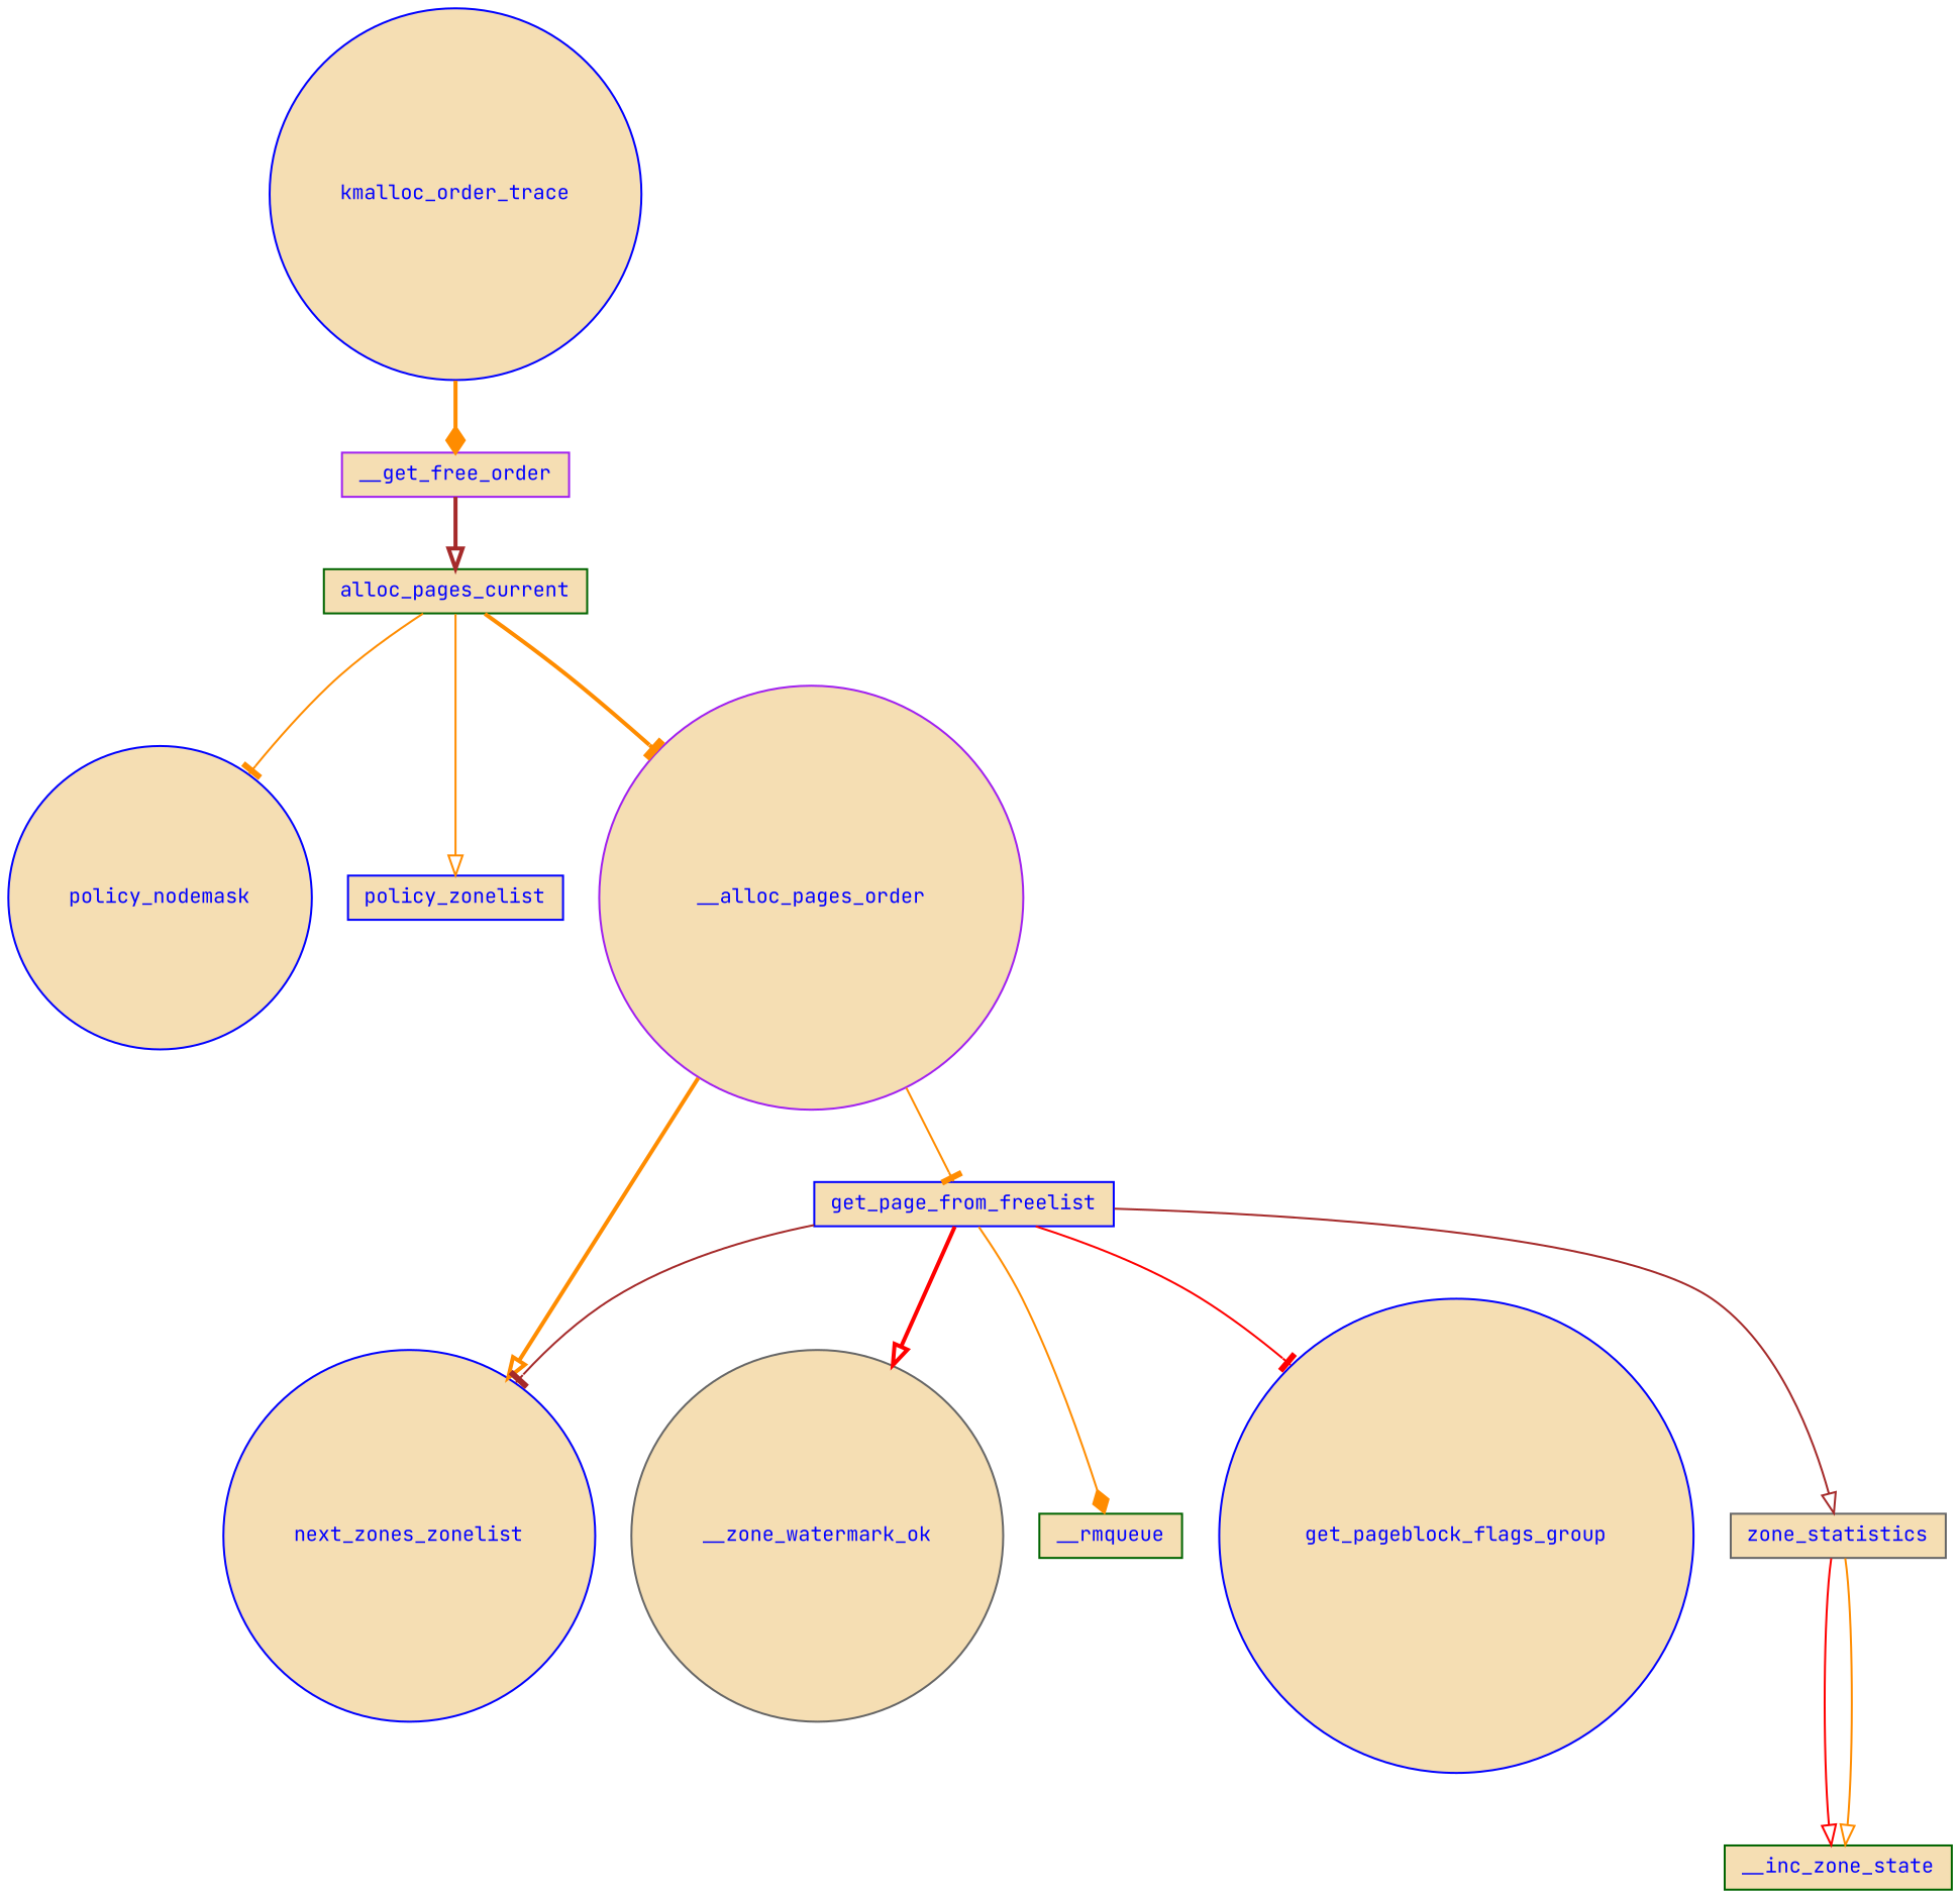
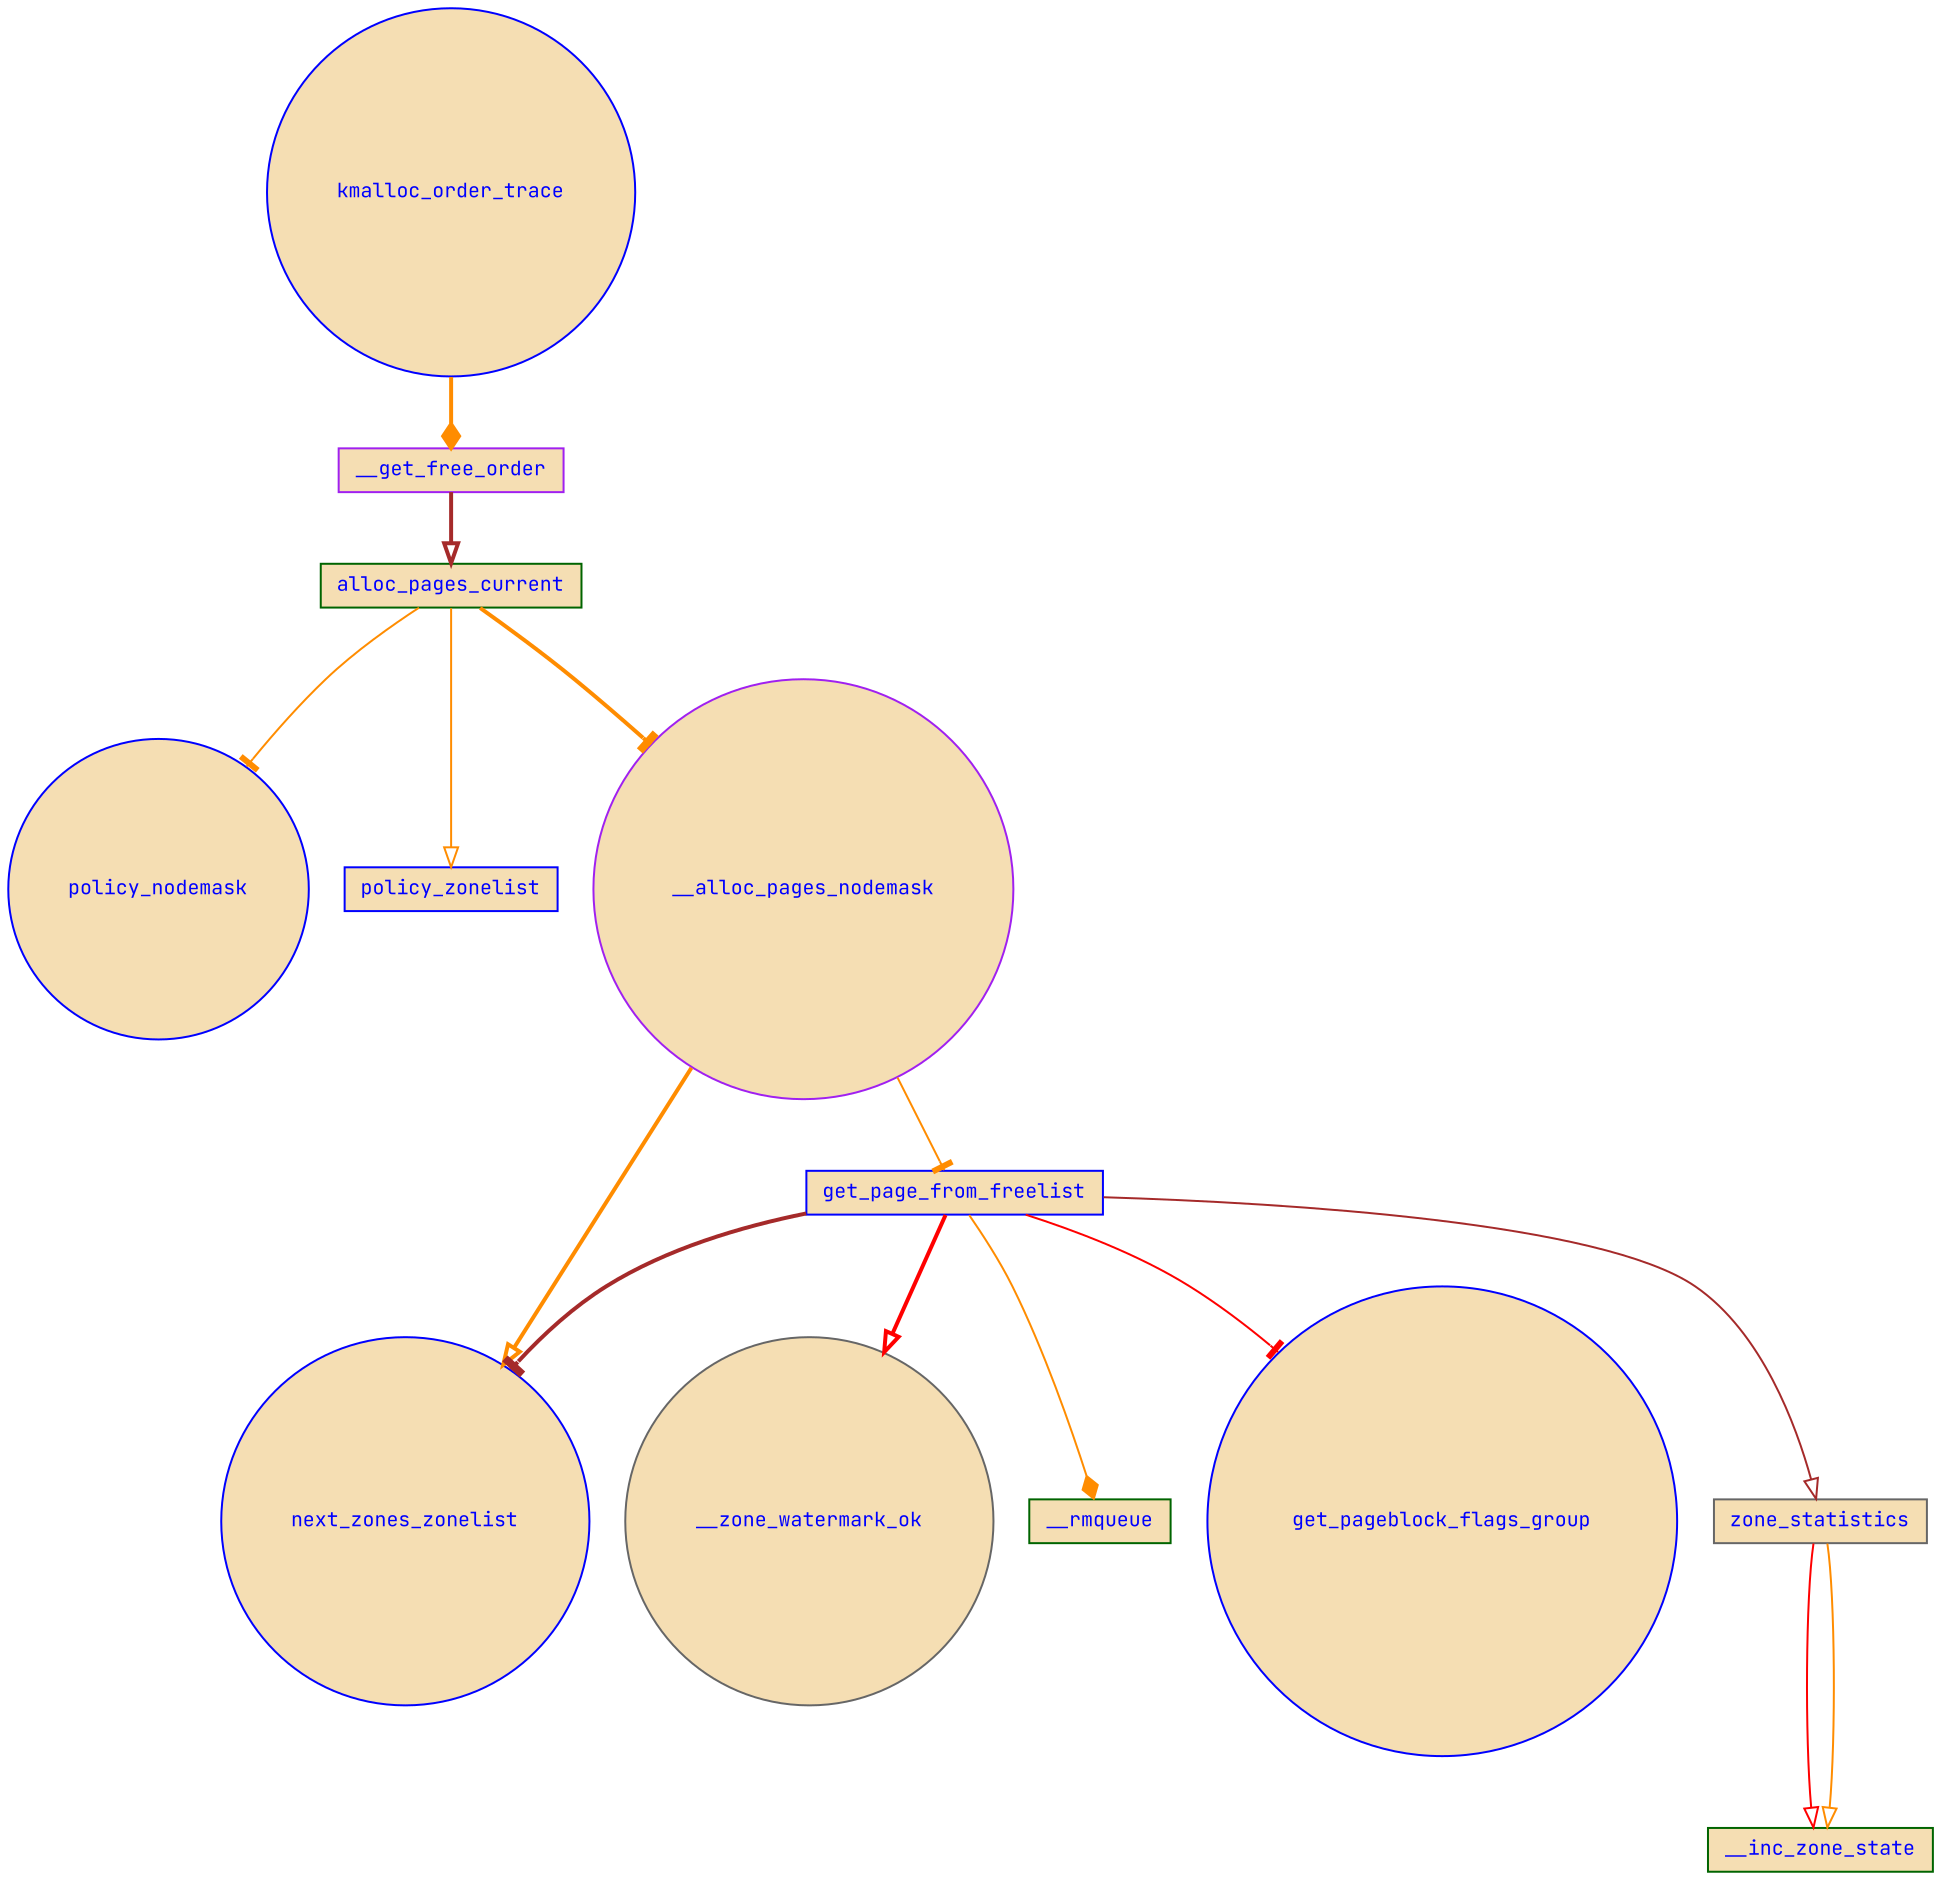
  digraph {
    fontname="JetBrains Mono"
    rankdir=TB
    node [color=blue fillcolor=Wheat fontcolor=blue fontname="JetBrains Mono" fontsize=10 shape=box style=filled]
    edge [arrowhead=onormal color=darkorange fontname="JetBrains Mono" style=solid]
    kmalloc_order_trace [height=.3 shape=circle]
    n2 [color=purple height=.3 label=__get_free_order]
    alloc_pages_current [color=darkgreen height=.3]
    policy_nodemask [height=.3 shape=circle]
    policy_zonelist [height=.3]
-   __alloc_pages_nodemask [color=purple height=.3 shape=circle label=__alloc_pages_order]
+   __alloc_pages_nodemask [color=purple height=.3 shape=circle]
    next_zones_zonelist [height=.3 shape=circle]
    get_page_from_freelist [height=.3]
    __zone_watermark_ok [color=gray40 height=.3 shape=circle]
    __rmqueue [color=darkgreen height=.3]
    get_pageblock_flags_group [height=.3 shape=circle]
    zone_statistics [color=gray40 height=.3]
    __inc_zone_state [color=darkgreen height=.3]
    kmalloc_order_trace -> n2 [arrowhead=diamond style=bold]
    n2 -> alloc_pages_current [color=brown style=bold]
    alloc_pages_current -> policy_nodemask [arrowhead=tee]
    alloc_pages_current -> policy_zonelist
    alloc_pages_current -> __alloc_pages_nodemask [arrowhead=tee style=bold]
    __alloc_pages_nodemask -> next_zones_zonelist [style=bold]
    __alloc_pages_nodemask -> get_page_from_freelist [arrowhead=tee]
-   get_page_from_freelist -> next_zones_zonelist [arrowhead=tee color=brown]
+   get_page_from_freelist -> next_zones_zonelist [arrowhead=tee color=brown style=bold]
    get_page_from_freelist -> __zone_watermark_ok [color=red style=bold]
    get_page_from_freelist -> __rmqueue [arrowhead=diamond]
    get_page_from_freelist -> get_pageblock_flags_group [arrowhead=tee color=red]
    get_page_from_freelist -> zone_statistics [color=brown]
    zone_statistics -> __inc_zone_state [color=red]
    zone_statistics -> __inc_zone_state
  }
